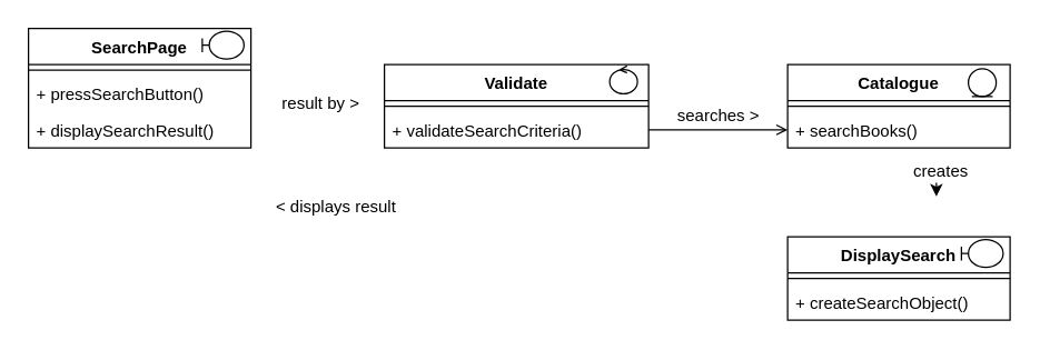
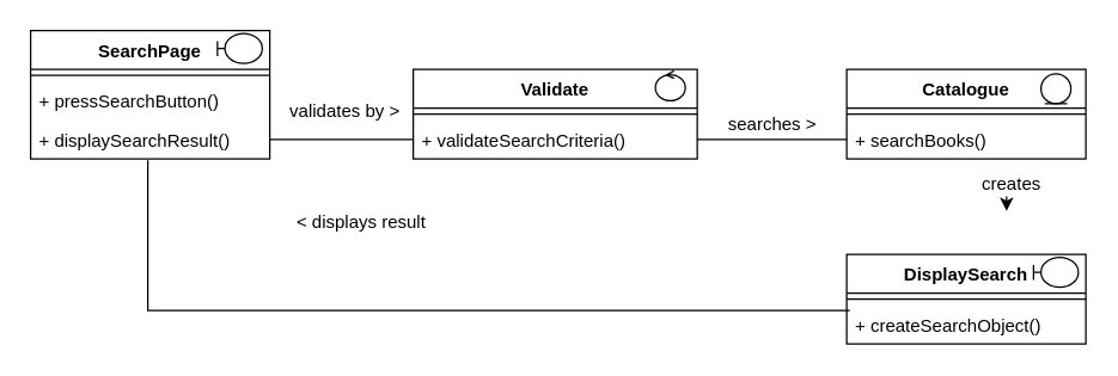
  <mxCell id="0" />
  <mxCell id="1" parent="0" />
  <mxCell id="2" value="SearchPage" style="swimlane;fontStyle=1;align=center;verticalAlign=top;childLayout=stackLayout;horizontal=1;startSize=26;horizontalStack=0;resizeParent=1;resizeParentMax=0;resizeLast=0;collapsible=1;marginBottom=0;whiteSpace=wrap;html=1;" parent="1" vertex="1"><mxGeometry x="20" y="20" width="160" height="86" as="geometry" /></mxCell>
  <mxCell id="3" value="" style="line;strokeWidth=1;fillColor=none;align=left;verticalAlign=middle;spacingTop=-1;spacingLeft=3;spacingRight=3;rotatable=0;labelPosition=right;points=[];portConstraint=eastwest;strokeColor=inherit;" parent="2" vertex="1"><mxGeometry y="26" width="160" height="8" as="geometry" /></mxCell>
  <mxCell id="4" value="+ pressSearchButton()&lt;div&gt;&lt;br&gt;&lt;/div&gt;" style="text;strokeColor=none;fillColor=none;align=left;verticalAlign=top;spacingLeft=4;spacingRight=4;overflow=hidden;rotatable=0;points=[[0,0.5],[1,0.5]];portConstraint=eastwest;whiteSpace=wrap;html=1;" vertex="1" parent="2"><mxGeometry y="34" width="160" height="26" as="geometry" /></mxCell>
  <mxCell id="5" value="&lt;div&gt;+ displaySearchResult()&lt;/div&gt;" style="text;strokeColor=none;fillColor=none;align=left;verticalAlign=top;spacingLeft=4;spacingRight=4;overflow=hidden;rotatable=0;points=[[0,0.5],[1,0.5]];portConstraint=eastwest;whiteSpace=wrap;html=1;" parent="2" vertex="1"><mxGeometry y="60" width="160" height="26" as="geometry" /></mxCell>
  <mxCell id="6" value="Validate" style="swimlane;fontStyle=1;align=center;verticalAlign=top;childLayout=stackLayout;horizontal=1;startSize=26;horizontalStack=0;resizeParent=1;resizeParentMax=0;resizeLast=0;collapsible=1;marginBottom=0;whiteSpace=wrap;html=1;" parent="1" vertex="1"><mxGeometry x="276" y="46" width="190" height="60" as="geometry" /></mxCell>
  <mxCell id="7" value="" style="line;strokeWidth=1;fillColor=none;align=left;verticalAlign=middle;spacingTop=-1;spacingLeft=3;spacingRight=3;rotatable=0;labelPosition=right;points=[];portConstraint=eastwest;strokeColor=inherit;" parent="6" vertex="1"><mxGeometry y="26" width="190" height="8" as="geometry" /></mxCell>
  <mxCell id="8" value="+ validateSearchCriteria()" style="text;strokeColor=none;fillColor=none;align=left;verticalAlign=top;spacingLeft=4;spacingRight=4;overflow=hidden;rotatable=0;points=[[0,0.5],[1,0.5]];portConstraint=eastwest;whiteSpace=wrap;html=1;" parent="6" vertex="1"><mxGeometry y="34" width="190" height="26" as="geometry" /></mxCell>
  <mxCell id="9" value="Catalogue" style="swimlane;fontStyle=1;align=center;verticalAlign=top;childLayout=stackLayout;horizontal=1;startSize=26;horizontalStack=0;resizeParent=1;resizeParentMax=0;resizeLast=0;collapsible=1;marginBottom=0;whiteSpace=wrap;html=1;" parent="1" vertex="1"><mxGeometry x="566" y="46" width="160" height="60" as="geometry" /></mxCell>
  <mxCell id="10" value="" style="line;strokeWidth=1;fillColor=none;align=left;verticalAlign=middle;spacingTop=-1;spacingLeft=3;spacingRight=3;rotatable=0;labelPosition=right;points=[];portConstraint=eastwest;strokeColor=inherit;" parent="9" vertex="1"><mxGeometry y="26" width="160" height="8" as="geometry" /></mxCell>
  <mxCell id="11" value="+ searchBooks()" style="text;strokeColor=none;fillColor=none;align=left;verticalAlign=top;spacingLeft=4;spacingRight=4;overflow=hidden;rotatable=0;points=[[0,0.5],[1,0.5]];portConstraint=eastwest;whiteSpace=wrap;html=1;" parent="9" vertex="1"><mxGeometry y="34" width="160" height="26" as="geometry" /></mxCell>
- <mxCell id="13" value="" style="endArrow=open;html=1;rounded=0;exitX=1;exitY=0.5;exitDx=0;exitDy=0;entryX=0;entryY=0.5;entryDx=0;entryDy=0;" parent="1" source="8" target="11" edge="1"><mxGeometry width="50" height="50" relative="1" as="geometry"><mxPoint x="526" y="220" as="sourcePoint" /><mxPoint x="576" y="170" as="targetPoint" /></mxGeometry></mxCell>
- <mxCell id="14" value="result by &amp;gt;" style="text;html=1;align=center;verticalAlign=middle;resizable=0;points=[];autosize=1;strokeColor=none;fillColor=none;" parent="1" vertex="1"><mxGeometry x="180" y="59" width="100" height="30" as="geometry" /></mxCell>
+ <mxCell id="12" value="" style="endArrow=none;html=1;rounded=0;exitX=1;exitY=0.5;exitDx=0;exitDy=0;entryX=0;entryY=0.5;entryDx=0;entryDy=0;" parent="1" source="5" target="8" edge="1"><mxGeometry width="50" height="50" relative="1" as="geometry"><mxPoint x="206" y="100" as="sourcePoint" /><mxPoint x="256" y="50" as="targetPoint" /></mxGeometry></mxCell>
+ <mxCell id="13" value="" style="endArrow=none;html=1;rounded=0;exitX=1;exitY=0.5;exitDx=0;exitDy=0;entryX=0;entryY=0.5;entryDx=0;entryDy=0;" parent="1" source="8" target="11" edge="1"><mxGeometry width="50" height="50" relative="1" as="geometry"><mxPoint x="526" y="220" as="sourcePoint" /><mxPoint x="576" y="170" as="targetPoint" /></mxGeometry></mxCell>
+ <mxCell id="14" value="validates by &amp;gt;" style="text;html=1;align=center;verticalAlign=middle;resizable=0;points=[];autosize=1;strokeColor=none;fillColor=none;" parent="1" vertex="1"><mxGeometry x="180" y="59" width="100" height="30" as="geometry" /></mxCell>
  <mxCell id="15" value="searches &amp;gt;" style="text;html=1;align=center;verticalAlign=middle;resizable=0;points=[];autosize=1;strokeColor=none;fillColor=none;" parent="1" vertex="1"><mxGeometry x="476" y="68" width="80" height="30" as="geometry" /></mxCell>
  <mxCell id="16" value="" style="shape=umlBoundary;whiteSpace=wrap;html=1;" vertex="1" parent="1"><mxGeometry x="145" y="22" width="30" height="20" as="geometry" /></mxCell>
  <mxCell id="17" value="" style="ellipse;shape=umlEntity;whiteSpace=wrap;html=1;" vertex="1" parent="1"><mxGeometry x="696" y="49" width="20" height="20" as="geometry" /></mxCell>
  <mxCell id="18" value="" style="ellipse;shape=umlControl;whiteSpace=wrap;html=1;" vertex="1" parent="1"><mxGeometry x="438" y="47" width="20" height="20" as="geometry" /></mxCell>
  <mxCell id="19" value="DisplaySearch" style="swimlane;fontStyle=1;align=center;verticalAlign=top;childLayout=stackLayout;horizontal=1;startSize=26;horizontalStack=0;resizeParent=1;resizeParentMax=0;resizeLast=0;collapsible=1;marginBottom=0;whiteSpace=wrap;html=1;" vertex="1" parent="1"><mxGeometry x="566" y="170" width="160" height="60" as="geometry" /></mxCell>
  <mxCell id="20" value="" style="line;strokeWidth=1;fillColor=none;align=left;verticalAlign=middle;spacingTop=-1;spacingLeft=3;spacingRight=3;rotatable=0;labelPosition=right;points=[];portConstraint=eastwest;strokeColor=inherit;" vertex="1" parent="19"><mxGeometry y="26" width="160" height="8" as="geometry" /></mxCell>
  <mxCell id="21" value="+ createSearchObject()" style="text;strokeColor=none;fillColor=none;align=left;verticalAlign=top;spacingLeft=4;spacingRight=4;overflow=hidden;rotatable=0;points=[[0,0.5],[1,0.5]];portConstraint=eastwest;whiteSpace=wrap;html=1;" vertex="1" parent="19"><mxGeometry y="34" width="160" height="26" as="geometry" /></mxCell>
  <mxCell id="22" value="" style="shape=umlBoundary;whiteSpace=wrap;html=1;" vertex="1" parent="1"><mxGeometry x="691" y="172" width="30" height="20" as="geometry" /></mxCell>
  <mxCell id="23" value="creates" style="text;html=1;align=center;verticalAlign=middle;resizable=0;points=[];autosize=1;strokeColor=none;fillColor=none;" vertex="1" parent="1"><mxGeometry x="646" y="108" width="60" height="30" as="geometry" /></mxCell>
  <mxCell id="24" value="" style="endArrow=classic;html=1;rounded=0;" edge="1" parent="1"><mxGeometry width="50" height="50" relative="1" as="geometry"><mxPoint x="673" y="131" as="sourcePoint" /><mxPoint x="673" y="141" as="targetPoint" /></mxGeometry></mxCell>
+ <mxCell id="25" value="" style="endArrow=none;html=1;rounded=0;entryX=0.49;entryY=1.031;entryDx=0;entryDy=0;entryPerimeter=0;exitX=0.013;exitY=0.138;exitDx=0;exitDy=0;exitPerimeter=0;edgeStyle=orthogonalEdgeStyle;" edge="1" parent="1" source="21" target="5"><mxGeometry width="50" height="50" relative="1" as="geometry"><mxPoint x="126" y="280" as="sourcePoint" /><mxPoint x="176" y="230" as="targetPoint" /></mxGeometry></mxCell>
  <mxCell id="26" value="&amp;lt; displays result" style="text;html=1;align=center;verticalAlign=middle;resizable=0;points=[];autosize=1;strokeColor=none;fillColor=none;" vertex="1" parent="1"><mxGeometry x="186" y="134" width="110" height="30" as="geometry" /></mxCell>
